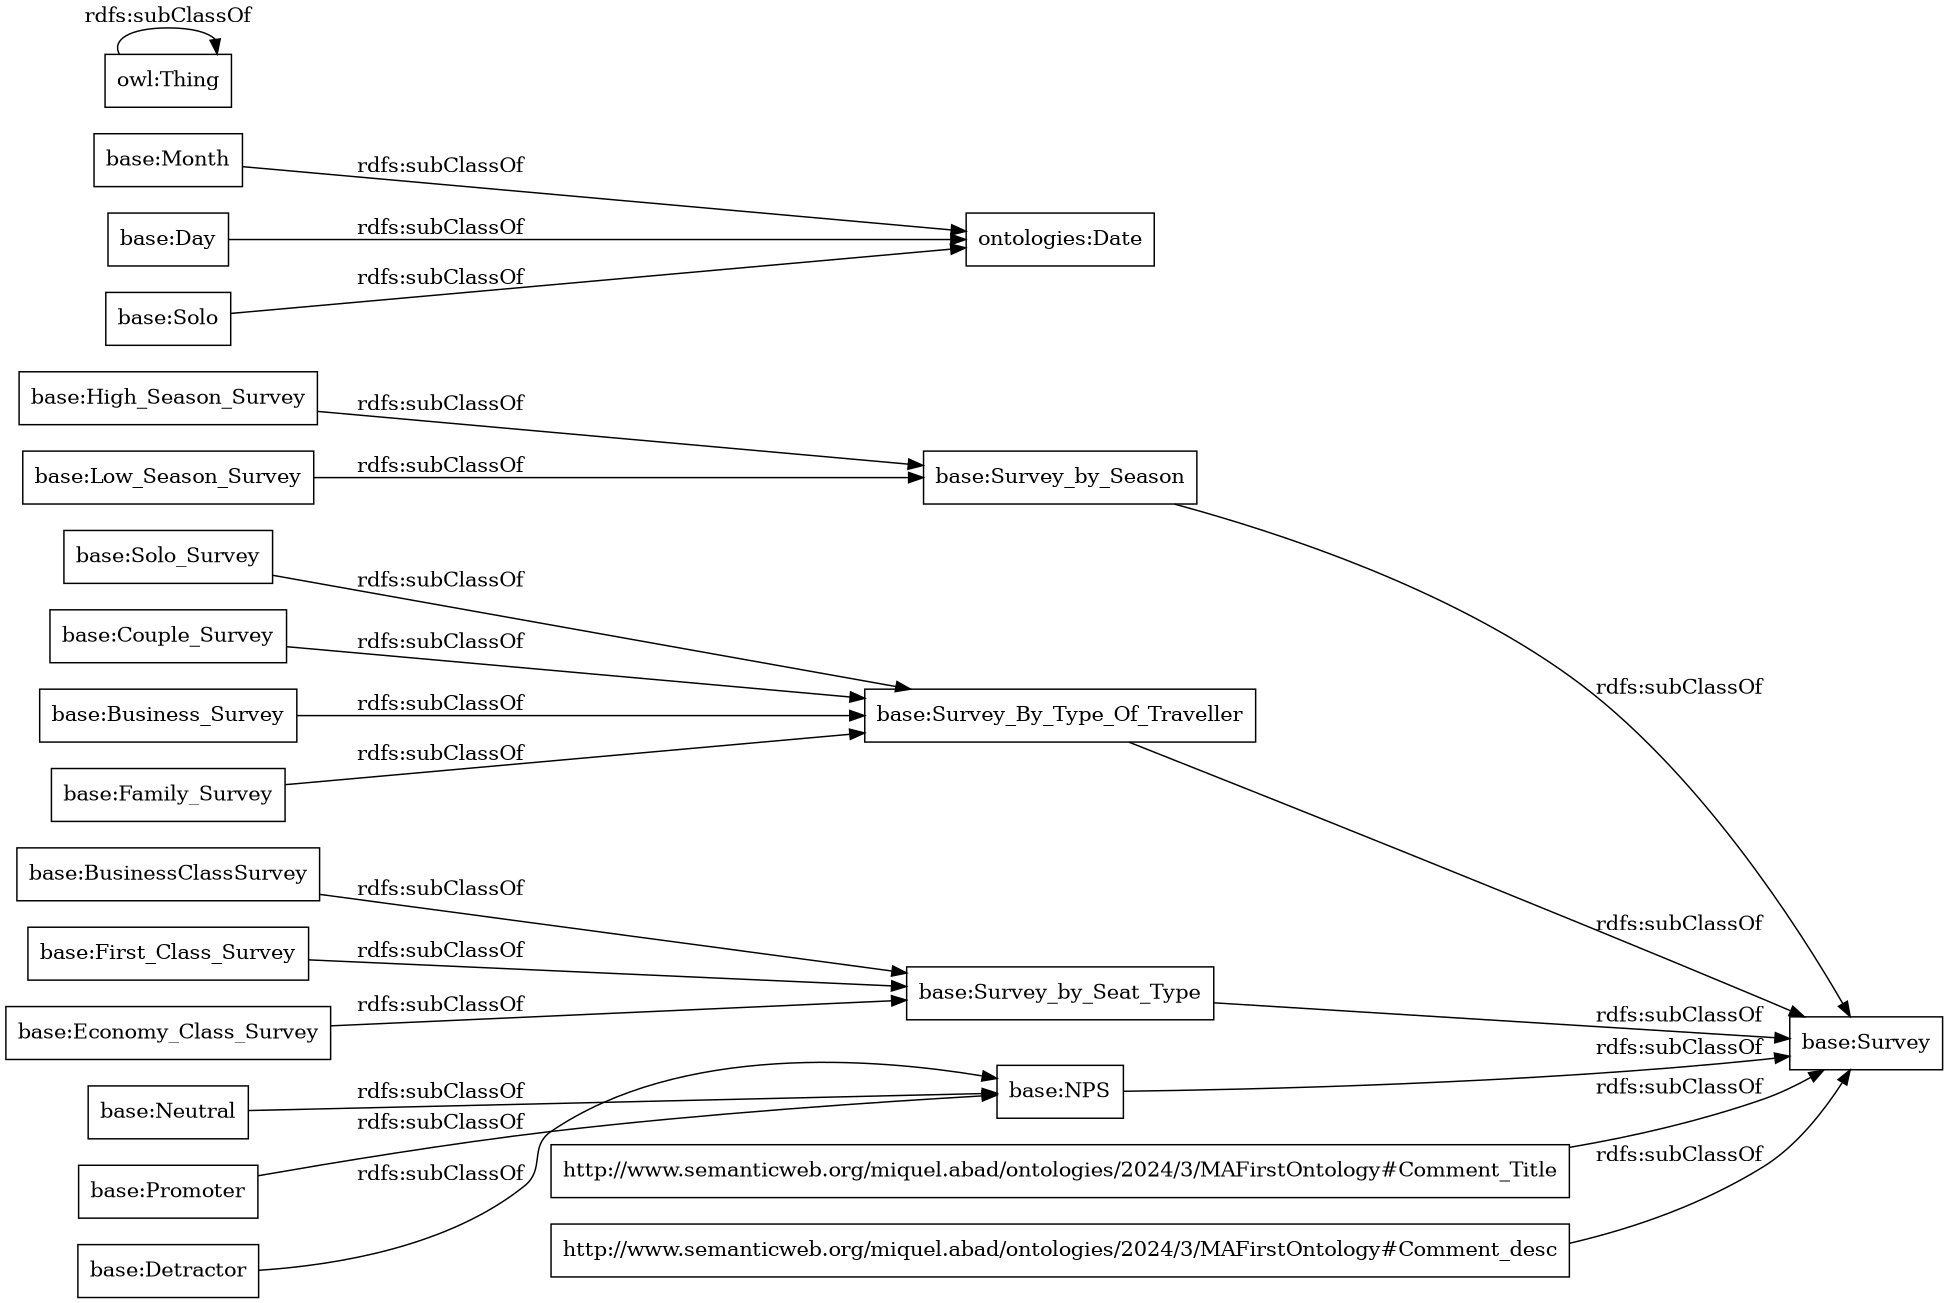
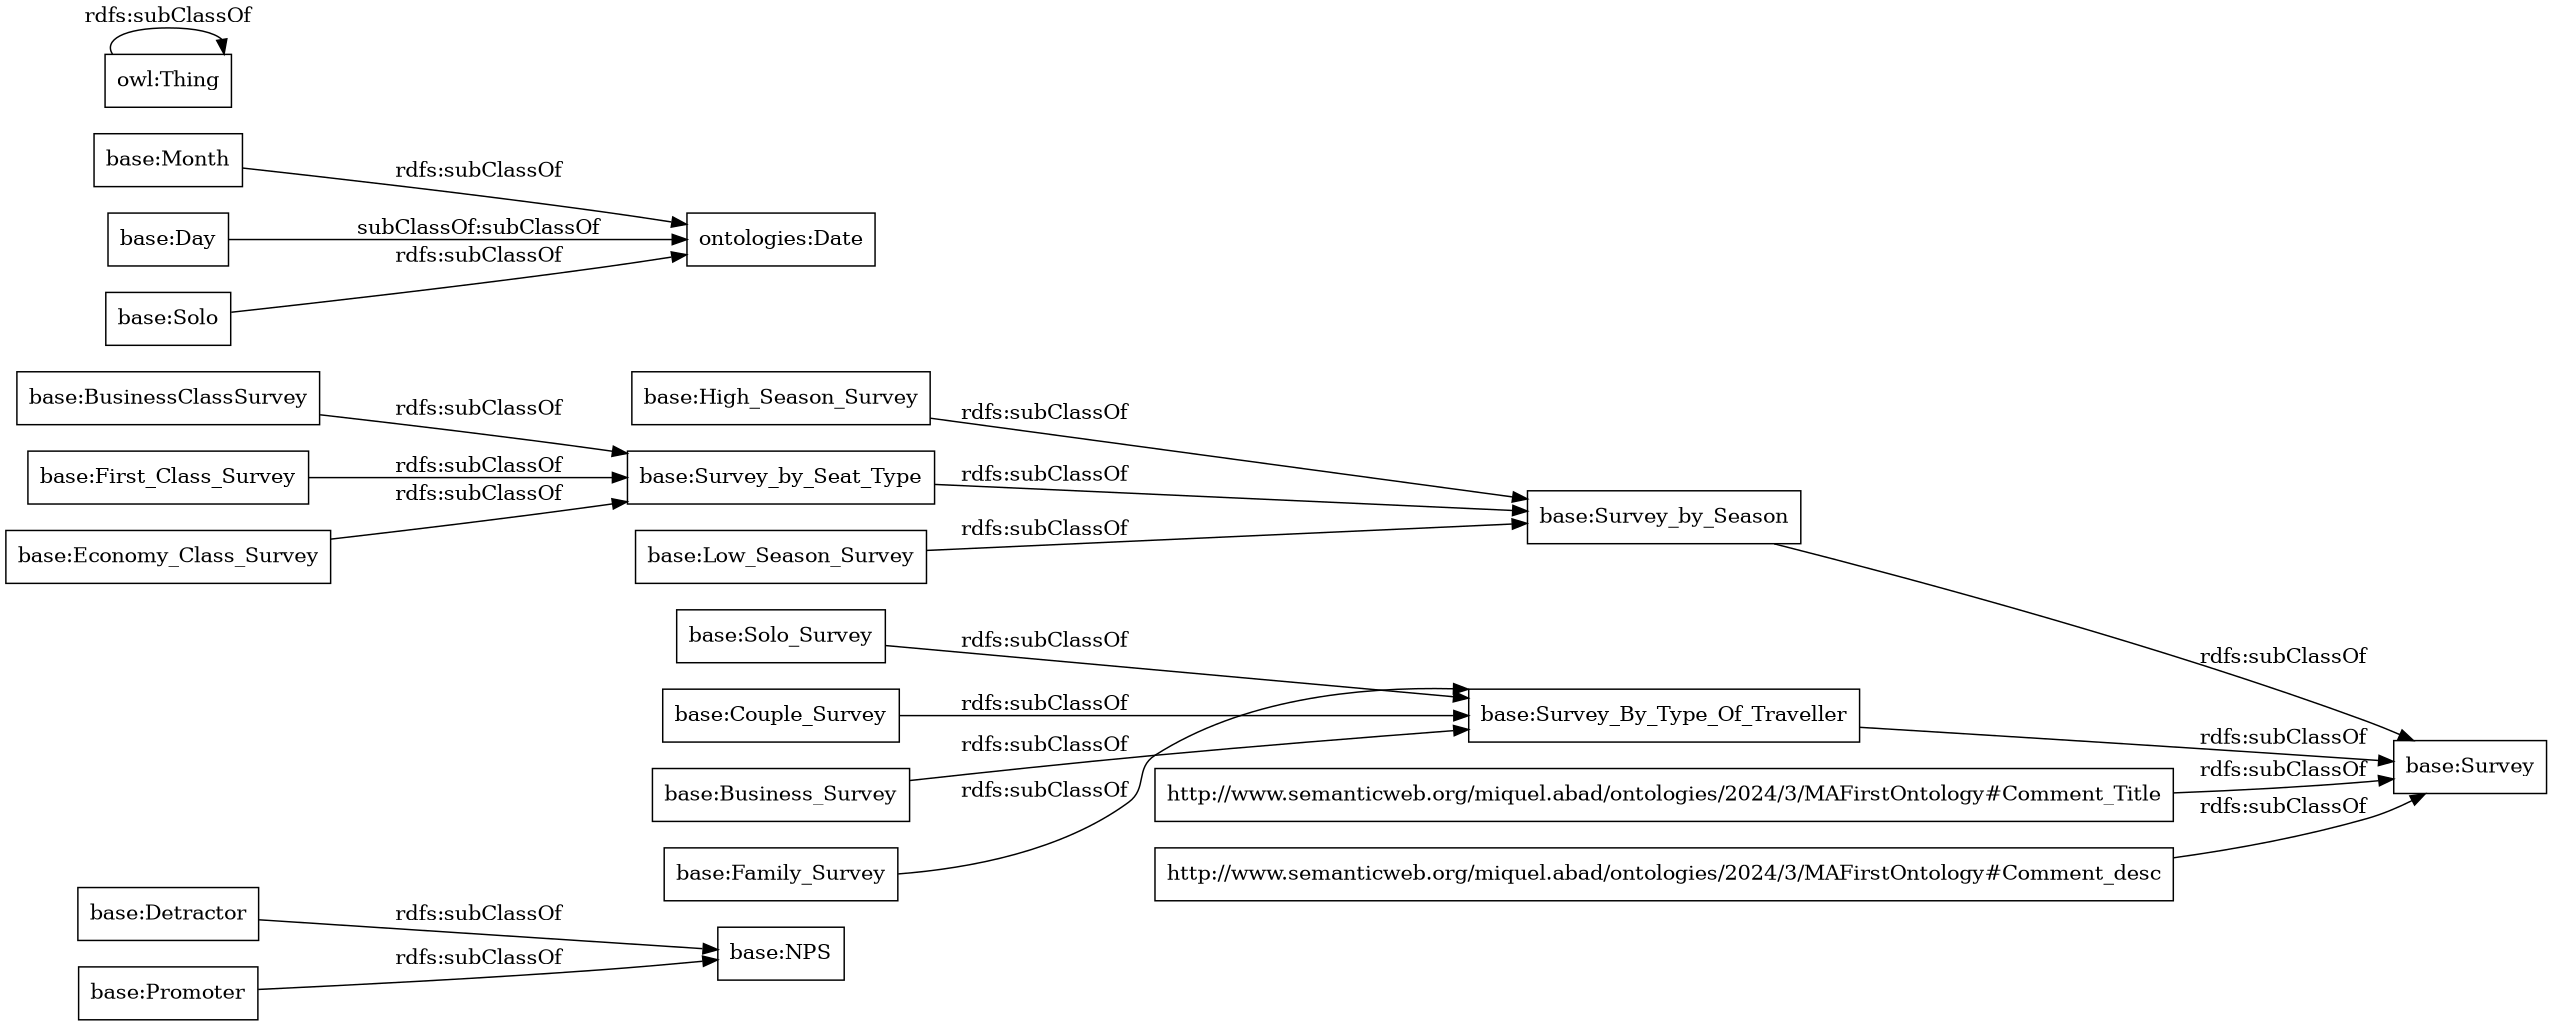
  digraph {
    rankdir=LR
    node [color=black shape=rectangle]
-   "base:Neutral"
    "base:NPS"
    "base:Survey"
    "base:Detractor"
    "base:High_Season_Survey"
    "base:Survey_by_Season"
    n7 [label="ontologies:Date"]
    "base:Month"
    "base:Solo_Survey"
    "base:Survey_By_Type_Of_Traveller"
    "base:Survey_by_Seat_Type"
    "base:BusinessClassSurvey"
    "base:Promoter"
    "base:First_Class_Survey"
    "base:Economy_Class_Survey"
    "http://www.semanticweb.org/miquel.abad/ontologies/2024/3/MAFirstOntology#Comment_Title"
    "base:Couple_Survey"
    "base:Business_Survey"
    "base:Day"
    "base:Low_Season_Survey"
    n21 [label="base:Solo"]
    "base:Family_Survey"
    "http://www.semanticweb.org/miquel.abad/ontologies/2024/3/MAFirstOntology#Comment_desc"
    "owl:Thing"
-   "base:Neutral" -> "base:NPS" [label="rdfs:subClassOf"]
-   "base:NPS" -> "base:Survey" [label="rdfs:subClassOf"]
    "base:Detractor" -> "base:NPS" [label="rdfs:subClassOf"]
    "base:High_Season_Survey" -> "base:Survey_by_Season" [label="rdfs:subClassOf"]
    "base:Survey_by_Season" -> "base:Survey" [label="rdfs:subClassOf"]
    "base:Month" -> n7 [label="rdfs:subClassOf"]
    "base:Solo_Survey" -> "base:Survey_By_Type_Of_Traveller" [label="rdfs:subClassOf"]
    "base:Survey_By_Type_Of_Traveller" -> "base:Survey" [label="rdfs:subClassOf"]
-   "base:Survey_by_Seat_Type" -> "base:Survey" [label="rdfs:subClassOf"]
+   "base:Survey_by_Seat_Type" -> "base:Survey_by_Season" [label="rdfs:subClassOf"]
    "base:BusinessClassSurvey" -> "base:Survey_by_Seat_Type" [label="rdfs:subClassOf"]
    "base:Promoter" -> "base:NPS" [label="rdfs:subClassOf"]
    "base:First_Class_Survey" -> "base:Survey_by_Seat_Type" [label="rdfs:subClassOf"]
    "base:Economy_Class_Survey" -> "base:Survey_by_Seat_Type" [label="rdfs:subClassOf"]
    "http://www.semanticweb.org/miquel.abad/ontologies/2024/3/MAFirstOntology#Comment_Title" -> "base:Survey" [label="rdfs:subClassOf"]
    "base:Couple_Survey" -> "base:Survey_By_Type_Of_Traveller" [label="rdfs:subClassOf"]
    "base:Business_Survey" -> "base:Survey_By_Type_Of_Traveller" [label="rdfs:subClassOf"]
-   "base:Day" -> n7 [label="rdfs:subClassOf"]
+   "base:Day" -> n7 [label="subClassOf:subClassOf"]
    "base:Low_Season_Survey" -> "base:Survey_by_Season" [label="rdfs:subClassOf"]
    n21 -> n7 [label="rdfs:subClassOf"]
    "base:Family_Survey" -> "base:Survey_By_Type_Of_Traveller" [label="rdfs:subClassOf"]
    "http://www.semanticweb.org/miquel.abad/ontologies/2024/3/MAFirstOntology#Comment_desc" -> "base:Survey" [label="rdfs:subClassOf"]
    "owl:Thing" -> "owl:Thing" [label="rdfs:subClassOf"]
  }
